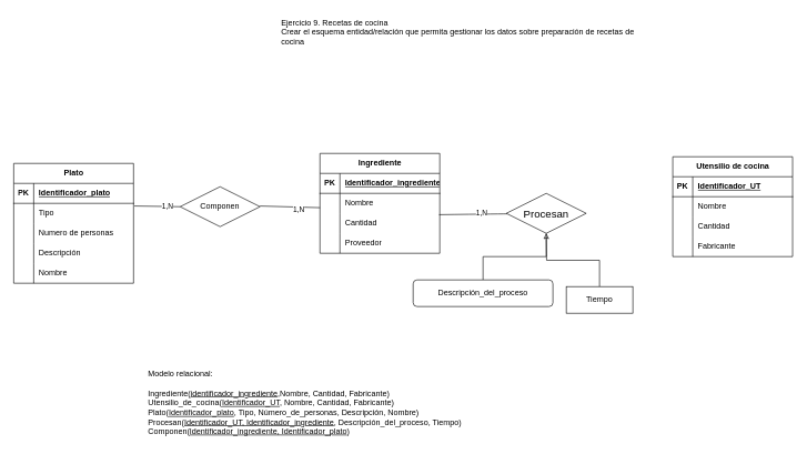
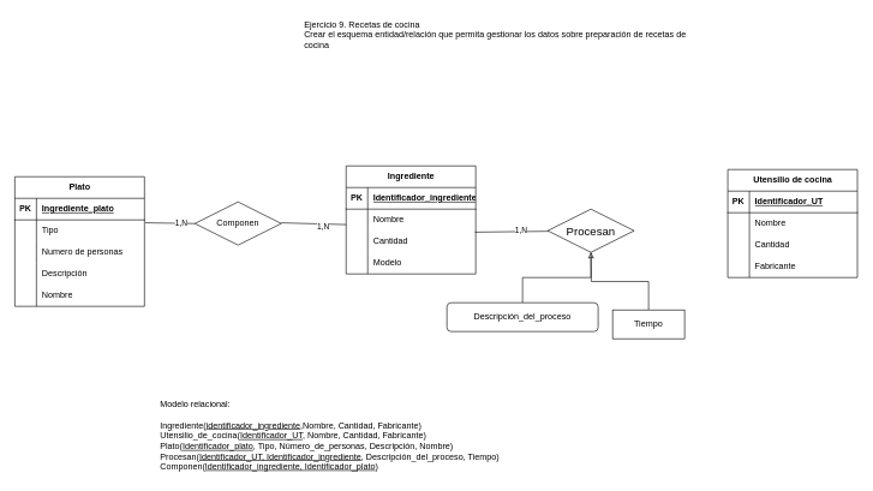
  <mxCell id="0" />
  <mxCell id="1" parent="0" />
  <mxCell id="2" value="Plato" style="shape=table;startSize=30;container=1;collapsible=1;childLayout=tableLayout;fixedRows=1;rowLines=0;fontStyle=1;align=center;resizeLast=1;html=1;" vertex="1" parent="1"><mxGeometry x="20" y="245" width="180" height="180" as="geometry" /></mxCell>
  <mxCell id="3" value="" style="shape=tableRow;horizontal=0;startSize=0;swimlaneHead=0;swimlaneBody=0;fillColor=none;collapsible=0;dropTarget=0;points=[[0,0.5],[1,0.5]];portConstraint=eastwest;top=0;left=0;right=0;bottom=1;" vertex="1" parent="2"><mxGeometry y="30" width="180" height="30" as="geometry" /></mxCell>
  <mxCell id="4" value="PK" style="shape=partialRectangle;connectable=0;fillColor=none;top=0;left=0;bottom=0;right=0;fontStyle=1;overflow=hidden;whiteSpace=wrap;html=1;" vertex="1" parent="3"><mxGeometry width="30" height="30" as="geometry"><mxRectangle width="30" height="30" as="alternateBounds" /></mxGeometry></mxCell>
- <mxCell id="5" value="Identificador_plato" style="shape=partialRectangle;connectable=0;fillColor=none;top=0;left=0;bottom=0;right=0;align=left;spacingLeft=6;fontStyle=5;overflow=hidden;whiteSpace=wrap;html=1;" vertex="1" parent="3"><mxGeometry x="30" width="150" height="30" as="geometry"><mxRectangle width="150" height="30" as="alternateBounds" /></mxGeometry></mxCell>
+ <mxCell id="5" value="Ingrediente_plato" style="shape=partialRectangle;connectable=0;fillColor=none;top=0;left=0;bottom=0;right=0;align=left;spacingLeft=6;fontStyle=5;overflow=hidden;whiteSpace=wrap;html=1;" vertex="1" parent="3"><mxGeometry x="30" width="150" height="30" as="geometry"><mxRectangle width="150" height="30" as="alternateBounds" /></mxGeometry></mxCell>
  <mxCell id="6" value="" style="shape=tableRow;horizontal=0;startSize=0;swimlaneHead=0;swimlaneBody=0;fillColor=none;collapsible=0;dropTarget=0;points=[[0,0.5],[1,0.5]];portConstraint=eastwest;top=0;left=0;right=0;bottom=0;" vertex="1" parent="2"><mxGeometry y="60" width="180" height="30" as="geometry" /></mxCell>
  <mxCell id="7" value="" style="shape=partialRectangle;connectable=0;fillColor=none;top=0;left=0;bottom=0;right=0;editable=1;overflow=hidden;whiteSpace=wrap;html=1;" vertex="1" parent="6"><mxGeometry width="30" height="30" as="geometry"><mxRectangle width="30" height="30" as="alternateBounds" /></mxGeometry></mxCell>
  <mxCell id="8" value="Tipo" style="shape=partialRectangle;connectable=0;fillColor=none;top=0;left=0;bottom=0;right=0;align=left;spacingLeft=6;overflow=hidden;whiteSpace=wrap;html=1;" vertex="1" parent="6"><mxGeometry x="30" width="150" height="30" as="geometry"><mxRectangle width="150" height="30" as="alternateBounds" /></mxGeometry></mxCell>
  <mxCell id="9" value="" style="shape=tableRow;horizontal=0;startSize=0;swimlaneHead=0;swimlaneBody=0;fillColor=none;collapsible=0;dropTarget=0;points=[[0,0.5],[1,0.5]];portConstraint=eastwest;top=0;left=0;right=0;bottom=0;" vertex="1" parent="2"><mxGeometry y="90" width="180" height="30" as="geometry" /></mxCell>
  <mxCell id="10" value="" style="shape=partialRectangle;connectable=0;fillColor=none;top=0;left=0;bottom=0;right=0;editable=1;overflow=hidden;whiteSpace=wrap;html=1;" vertex="1" parent="9"><mxGeometry width="30" height="30" as="geometry"><mxRectangle width="30" height="30" as="alternateBounds" /></mxGeometry></mxCell>
  <mxCell id="11" value="Numero de personas" style="shape=partialRectangle;connectable=0;fillColor=none;top=0;left=0;bottom=0;right=0;align=left;spacingLeft=6;overflow=hidden;whiteSpace=wrap;html=1;" vertex="1" parent="9"><mxGeometry x="30" width="150" height="30" as="geometry"><mxRectangle width="150" height="30" as="alternateBounds" /></mxGeometry></mxCell>
  <mxCell id="12" value="" style="shape=tableRow;horizontal=0;startSize=0;swimlaneHead=0;swimlaneBody=0;fillColor=none;collapsible=0;dropTarget=0;points=[[0,0.5],[1,0.5]];portConstraint=eastwest;top=0;left=0;right=0;bottom=0;" vertex="1" parent="2"><mxGeometry y="120" width="180" height="30" as="geometry" /></mxCell>
  <mxCell id="13" value="" style="shape=partialRectangle;connectable=0;fillColor=none;top=0;left=0;bottom=0;right=0;editable=1;overflow=hidden;whiteSpace=wrap;html=1;" vertex="1" parent="12"><mxGeometry width="30" height="30" as="geometry"><mxRectangle width="30" height="30" as="alternateBounds" /></mxGeometry></mxCell>
  <mxCell id="14" value="Descripción" style="shape=partialRectangle;connectable=0;fillColor=none;top=0;left=0;bottom=0;right=0;align=left;spacingLeft=6;overflow=hidden;whiteSpace=wrap;html=1;" vertex="1" parent="12"><mxGeometry x="30" width="150" height="30" as="geometry"><mxRectangle width="150" height="30" as="alternateBounds" /></mxGeometry></mxCell>
  <mxCell id="15" value="" style="shape=tableRow;horizontal=0;startSize=0;swimlaneHead=0;swimlaneBody=0;fillColor=none;collapsible=0;dropTarget=0;points=[[0,0.5],[1,0.5]];portConstraint=eastwest;top=0;left=0;right=0;bottom=0;" vertex="1" parent="2"><mxGeometry y="150" width="180" height="30" as="geometry" /></mxCell>
  <mxCell id="16" value="" style="shape=partialRectangle;connectable=0;fillColor=none;top=0;left=0;bottom=0;right=0;editable=1;overflow=hidden;whiteSpace=wrap;html=1;" vertex="1" parent="15"><mxGeometry width="30" height="30" as="geometry"><mxRectangle width="30" height="30" as="alternateBounds" /></mxGeometry></mxCell>
  <mxCell id="17" value="Nombre" style="shape=partialRectangle;connectable=0;fillColor=none;top=0;left=0;bottom=0;right=0;align=left;spacingLeft=6;overflow=hidden;whiteSpace=wrap;html=1;" vertex="1" parent="15"><mxGeometry x="30" width="150" height="30" as="geometry"><mxRectangle width="150" height="30" as="alternateBounds" /></mxGeometry></mxCell>
  <mxCell id="18" value="Utensilio de cocina" style="shape=table;startSize=30;container=1;collapsible=1;childLayout=tableLayout;fixedRows=1;rowLines=0;fontStyle=1;align=center;resizeLast=1;html=1;" vertex="1" parent="1"><mxGeometry x="1010" y="235" width="180" height="150" as="geometry" /></mxCell>
  <mxCell id="19" value="" style="shape=tableRow;horizontal=0;startSize=0;swimlaneHead=0;swimlaneBody=0;fillColor=none;collapsible=0;dropTarget=0;points=[[0,0.5],[1,0.5]];portConstraint=eastwest;top=0;left=0;right=0;bottom=1;" vertex="1" parent="18"><mxGeometry y="30" width="180" height="30" as="geometry" /></mxCell>
  <mxCell id="20" value="PK" style="shape=partialRectangle;connectable=0;fillColor=none;top=0;left=0;bottom=0;right=0;fontStyle=1;overflow=hidden;whiteSpace=wrap;html=1;" vertex="1" parent="19"><mxGeometry width="30" height="30" as="geometry"><mxRectangle width="30" height="30" as="alternateBounds" /></mxGeometry></mxCell>
  <mxCell id="21" value="Identificador_UT" style="shape=partialRectangle;connectable=0;fillColor=none;top=0;left=0;bottom=0;right=0;align=left;spacingLeft=6;fontStyle=5;overflow=hidden;whiteSpace=wrap;html=1;" vertex="1" parent="19"><mxGeometry x="30" width="150" height="30" as="geometry"><mxRectangle width="150" height="30" as="alternateBounds" /></mxGeometry></mxCell>
  <mxCell id="22" value="" style="shape=tableRow;horizontal=0;startSize=0;swimlaneHead=0;swimlaneBody=0;fillColor=none;collapsible=0;dropTarget=0;points=[[0,0.5],[1,0.5]];portConstraint=eastwest;top=0;left=0;right=0;bottom=0;" vertex="1" parent="18"><mxGeometry y="60" width="180" height="30" as="geometry" /></mxCell>
  <mxCell id="23" value="" style="shape=partialRectangle;connectable=0;fillColor=none;top=0;left=0;bottom=0;right=0;editable=1;overflow=hidden;whiteSpace=wrap;html=1;" vertex="1" parent="22"><mxGeometry width="30" height="30" as="geometry"><mxRectangle width="30" height="30" as="alternateBounds" /></mxGeometry></mxCell>
  <mxCell id="24" value="Nombre" style="shape=partialRectangle;connectable=0;fillColor=none;top=0;left=0;bottom=0;right=0;align=left;spacingLeft=6;overflow=hidden;whiteSpace=wrap;html=1;" vertex="1" parent="22"><mxGeometry x="30" width="150" height="30" as="geometry"><mxRectangle width="150" height="30" as="alternateBounds" /></mxGeometry></mxCell>
  <mxCell id="25" value="" style="shape=tableRow;horizontal=0;startSize=0;swimlaneHead=0;swimlaneBody=0;fillColor=none;collapsible=0;dropTarget=0;points=[[0,0.5],[1,0.5]];portConstraint=eastwest;top=0;left=0;right=0;bottom=0;" vertex="1" parent="18"><mxGeometry y="90" width="180" height="30" as="geometry" /></mxCell>
  <mxCell id="26" value="" style="shape=partialRectangle;connectable=0;fillColor=none;top=0;left=0;bottom=0;right=0;editable=1;overflow=hidden;whiteSpace=wrap;html=1;" vertex="1" parent="25"><mxGeometry width="30" height="30" as="geometry"><mxRectangle width="30" height="30" as="alternateBounds" /></mxGeometry></mxCell>
  <mxCell id="27" value="Cantidad" style="shape=partialRectangle;connectable=0;fillColor=none;top=0;left=0;bottom=0;right=0;align=left;spacingLeft=6;overflow=hidden;whiteSpace=wrap;html=1;" vertex="1" parent="25"><mxGeometry x="30" width="150" height="30" as="geometry"><mxRectangle width="150" height="30" as="alternateBounds" /></mxGeometry></mxCell>
  <mxCell id="28" value="" style="shape=tableRow;horizontal=0;startSize=0;swimlaneHead=0;swimlaneBody=0;fillColor=none;collapsible=0;dropTarget=0;points=[[0,0.5],[1,0.5]];portConstraint=eastwest;top=0;left=0;right=0;bottom=0;" vertex="1" parent="18"><mxGeometry y="120" width="180" height="30" as="geometry" /></mxCell>
  <mxCell id="29" value="" style="shape=partialRectangle;connectable=0;fillColor=none;top=0;left=0;bottom=0;right=0;editable=1;overflow=hidden;whiteSpace=wrap;html=1;" vertex="1" parent="28"><mxGeometry width="30" height="30" as="geometry"><mxRectangle width="30" height="30" as="alternateBounds" /></mxGeometry></mxCell>
  <mxCell id="30" value="Fabricante" style="shape=partialRectangle;connectable=0;fillColor=none;top=0;left=0;bottom=0;right=0;align=left;spacingLeft=6;overflow=hidden;whiteSpace=wrap;html=1;" vertex="1" parent="28"><mxGeometry x="30" width="150" height="30" as="geometry"><mxRectangle width="150" height="30" as="alternateBounds" /></mxGeometry></mxCell>
  <mxCell id="31" value="Componen" style="shape=rhombus;perimeter=rhombusPerimeter;whiteSpace=wrap;html=1;align=center;" vertex="1" parent="1"><mxGeometry x="270" y="280" width="120" height="60" as="geometry" /></mxCell>
  <mxCell id="32" value="Ingrediente" style="shape=table;startSize=30;container=1;collapsible=1;childLayout=tableLayout;fixedRows=1;rowLines=0;fontStyle=1;align=center;resizeLast=1;html=1;" vertex="1" parent="1"><mxGeometry x="480" y="230" width="180" height="150" as="geometry" /></mxCell>
  <mxCell id="33" value="" style="shape=tableRow;horizontal=0;startSize=0;swimlaneHead=0;swimlaneBody=0;fillColor=none;collapsible=0;dropTarget=0;points=[[0,0.5],[1,0.5]];portConstraint=eastwest;top=0;left=0;right=0;bottom=1;" vertex="1" parent="32"><mxGeometry y="30" width="180" height="30" as="geometry" /></mxCell>
  <mxCell id="34" value="PK" style="shape=partialRectangle;connectable=0;fillColor=none;top=0;left=0;bottom=0;right=0;fontStyle=1;overflow=hidden;whiteSpace=wrap;html=1;" vertex="1" parent="33"><mxGeometry width="30" height="30" as="geometry"><mxRectangle width="30" height="30" as="alternateBounds" /></mxGeometry></mxCell>
  <mxCell id="35" value="Identificador_ingrediente" style="shape=partialRectangle;connectable=0;fillColor=none;top=0;left=0;bottom=0;right=0;align=left;spacingLeft=6;fontStyle=5;overflow=hidden;whiteSpace=wrap;html=1;" vertex="1" parent="33"><mxGeometry x="30" width="150" height="30" as="geometry"><mxRectangle width="150" height="30" as="alternateBounds" /></mxGeometry></mxCell>
  <mxCell id="36" value="" style="shape=tableRow;horizontal=0;startSize=0;swimlaneHead=0;swimlaneBody=0;fillColor=none;collapsible=0;dropTarget=0;points=[[0,0.5],[1,0.5]];portConstraint=eastwest;top=0;left=0;right=0;bottom=0;" vertex="1" parent="32"><mxGeometry y="60" width="180" height="30" as="geometry" /></mxCell>
  <mxCell id="37" value="" style="shape=partialRectangle;connectable=0;fillColor=none;top=0;left=0;bottom=0;right=0;editable=1;overflow=hidden;whiteSpace=wrap;html=1;" vertex="1" parent="36"><mxGeometry width="30" height="30" as="geometry"><mxRectangle width="30" height="30" as="alternateBounds" /></mxGeometry></mxCell>
  <mxCell id="38" value="Nombre" style="shape=partialRectangle;connectable=0;fillColor=none;top=0;left=0;bottom=0;right=0;align=left;spacingLeft=6;overflow=hidden;whiteSpace=wrap;html=1;" vertex="1" parent="36"><mxGeometry x="30" width="150" height="30" as="geometry"><mxRectangle width="150" height="30" as="alternateBounds" /></mxGeometry></mxCell>
  <mxCell id="39" value="" style="shape=tableRow;horizontal=0;startSize=0;swimlaneHead=0;swimlaneBody=0;fillColor=none;collapsible=0;dropTarget=0;points=[[0,0.5],[1,0.5]];portConstraint=eastwest;top=0;left=0;right=0;bottom=0;" vertex="1" parent="32"><mxGeometry y="90" width="180" height="30" as="geometry" /></mxCell>
  <mxCell id="40" value="" style="shape=partialRectangle;connectable=0;fillColor=none;top=0;left=0;bottom=0;right=0;editable=1;overflow=hidden;whiteSpace=wrap;html=1;" vertex="1" parent="39"><mxGeometry width="30" height="30" as="geometry"><mxRectangle width="30" height="30" as="alternateBounds" /></mxGeometry></mxCell>
  <mxCell id="41" value="Cantidad" style="shape=partialRectangle;connectable=0;fillColor=none;top=0;left=0;bottom=0;right=0;align=left;spacingLeft=6;overflow=hidden;whiteSpace=wrap;html=1;" vertex="1" parent="39"><mxGeometry x="30" width="150" height="30" as="geometry"><mxRectangle width="150" height="30" as="alternateBounds" /></mxGeometry></mxCell>
  <mxCell id="42" value="" style="shape=tableRow;horizontal=0;startSize=0;swimlaneHead=0;swimlaneBody=0;fillColor=none;collapsible=0;dropTarget=0;points=[[0,0.5],[1,0.5]];portConstraint=eastwest;top=0;left=0;right=0;bottom=0;" vertex="1" parent="32"><mxGeometry y="120" width="180" height="30" as="geometry" /></mxCell>
  <mxCell id="43" value="" style="shape=partialRectangle;connectable=0;fillColor=none;top=0;left=0;bottom=0;right=0;editable=1;overflow=hidden;whiteSpace=wrap;html=1;" vertex="1" parent="42"><mxGeometry width="30" height="30" as="geometry"><mxRectangle width="30" height="30" as="alternateBounds" /></mxGeometry></mxCell>
- <mxCell id="44" value="Proveedor" style="shape=partialRectangle;connectable=0;fillColor=none;top=0;left=0;bottom=0;right=0;align=left;spacingLeft=6;overflow=hidden;whiteSpace=wrap;html=1;" vertex="1" parent="42"><mxGeometry x="30" width="150" height="30" as="geometry"><mxRectangle width="150" height="30" as="alternateBounds" /></mxGeometry></mxCell>
+ <mxCell id="44" value="Modelo" style="shape=partialRectangle;connectable=0;fillColor=none;top=0;left=0;bottom=0;right=0;align=left;spacingLeft=6;overflow=hidden;whiteSpace=wrap;html=1;" vertex="1" parent="42"><mxGeometry x="30" width="150" height="30" as="geometry"><mxRectangle width="150" height="30" as="alternateBounds" /></mxGeometry></mxCell>
  <mxCell id="45" value="" style="endArrow=none;html=1;rounded=0;exitX=0;exitY=0.5;exitDx=0;exitDy=0;endFill=0;" edge="1" parent="1"><mxGeometry width="50" height="50" relative="1" as="geometry"><mxPoint x="480" y="311.5" as="sourcePoint" /><mxPoint x="390" y="309" as="targetPoint" /></mxGeometry></mxCell>
  <mxCell id="46" value="1,N" style="edgeLabel;html=1;align=center;verticalAlign=middle;resizable=0;points=[];" connectable="0" vertex="1" parent="45"><mxGeometry x="-0.298" y="3" relative="1" as="geometry"><mxPoint as="offset" /></mxGeometry></mxCell>
  <mxCell id="47" value="" style="endArrow=none;html=1;rounded=0;exitX=0;exitY=0.5;exitDx=0;exitDy=0;entryX=1.007;entryY=0.132;entryDx=0;entryDy=0;entryPerimeter=0;endFill=0;" edge="1" parent="1" source="31" target="6"><mxGeometry width="50" height="50" relative="1" as="geometry"><mxPoint x="270" y="311.25" as="sourcePoint" /><mxPoint x="180" y="308.75" as="targetPoint" /></mxGeometry></mxCell>
  <mxCell id="48" value="1,N" style="edgeLabel;html=1;align=center;verticalAlign=middle;resizable=0;points=[];" connectable="0" vertex="1" parent="47"><mxGeometry x="-0.418" relative="1" as="geometry"><mxPoint as="offset" /></mxGeometry></mxCell>
  <mxCell id="49" style="edgeStyle=none;curved=1;rounded=0;orthogonalLoop=1;jettySize=auto;html=1;fontSize=12;startSize=8;endSize=8;entryX=0.994;entryY=0.067;entryDx=0;entryDy=0;entryPerimeter=0;endArrow=none;endFill=0;" edge="1" parent="1" source="51" target="39"><mxGeometry relative="1" as="geometry" /></mxCell>
  <mxCell id="50" value="1,N" style="edgeLabel;html=1;align=center;verticalAlign=middle;resizable=0;points=[];" connectable="0" vertex="1" parent="49"><mxGeometry x="-0.241" y="-3" relative="1" as="geometry"><mxPoint as="offset" /></mxGeometry></mxCell>
  <mxCell id="51" value="Procesan" style="shape=rhombus;perimeter=rhombusPerimeter;whiteSpace=wrap;html=1;align=center;fontSize=16;" vertex="1" parent="1"><mxGeometry x="760" y="290" width="120" height="60" as="geometry" /></mxCell>
  <mxCell id="52" value="Modelo relacional:&lt;br&gt;&lt;br&gt;Ingrediente(&lt;u&gt;identificador_ingrediente&lt;/u&gt;,Nombre, Cantidad, Fabricante)&lt;br&gt;Utensilio_de_cocina(&lt;u&gt;Identificador_UT&lt;/u&gt;, Nombre, Cantidad, Fabricante)&lt;br&gt;Plato(&lt;u&gt;Identificador_plato&lt;/u&gt;, Tipo, Número_de_personas, Descripción, Nombre)&lt;br&gt;Procesan(&lt;u&gt;Identificador_UT, Identificador_ingrediente&lt;/u&gt;, Descripción_del_proceso, Tiempo)&lt;br&gt;Componen(&lt;u&gt;Identificador_ingrediente, Identificador_plato&lt;/u&gt;)" style="text;html=1;strokeColor=none;fillColor=none;align=left;verticalAlign=middle;whiteSpace=wrap;rounded=0;" vertex="1" parent="1"><mxGeometry x="220" y="550" width="520" height="110" as="geometry" /></mxCell>
  <mxCell id="53" style="edgeStyle=orthogonalEdgeStyle;rounded=0;orthogonalLoop=1;jettySize=auto;html=1;exitX=0.5;exitY=0;exitDx=0;exitDy=0;entryX=0.5;entryY=1;entryDx=0;entryDy=0;endArrow=classic;endFill=0;" edge="1" parent="1" source="54" target="51"><mxGeometry relative="1" as="geometry" /></mxCell>
  <mxCell id="54" value="Descripción_del_proceso" style="whiteSpace=wrap;html=1;align=center;rounded=1;" vertex="1" parent="1"><mxGeometry x="620" y="420" width="210" height="40" as="geometry" /></mxCell>
  <mxCell id="55" style="edgeStyle=orthogonalEdgeStyle;rounded=0;orthogonalLoop=1;jettySize=auto;html=1;exitX=0.5;exitY=0;exitDx=0;exitDy=0;endArrow=none;endFill=0;" edge="1" parent="1" source="56"><mxGeometry relative="1" as="geometry"><mxPoint x="820" y="350" as="targetPoint" /></mxGeometry></mxCell>
  <mxCell id="56" value="Tiempo" style="whiteSpace=wrap;html=1;align=center;rounded=0;" vertex="1" parent="1"><mxGeometry x="850" y="430" width="100" height="40" as="geometry" /></mxCell>
  <mxCell id="57" value="Ejercicio 9. Recetas de cocina&lt;br&gt;Crear el esquema entidad/relación que permita gestionar los datos sobre preparación de recetas de&lt;br&gt;cocina" style="text;whiteSpace=wrap;html=1;" vertex="1" parent="1"><mxGeometry x="420" y="20" width="560" height="80" as="geometry" /></mxCell>
